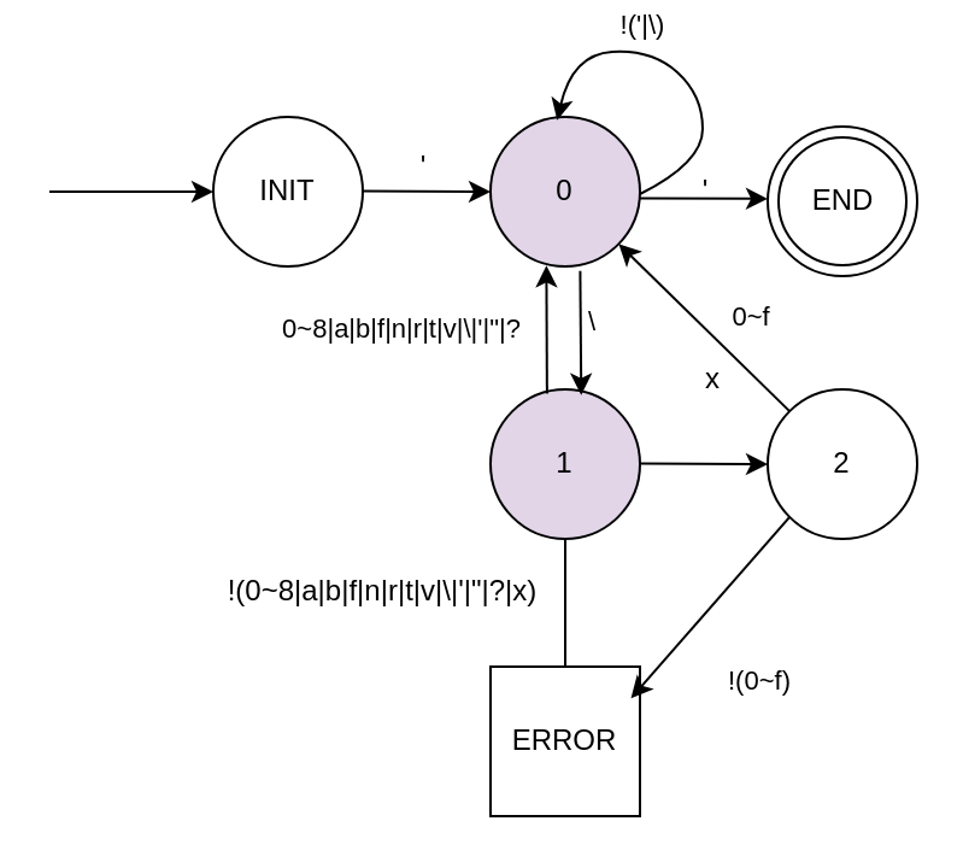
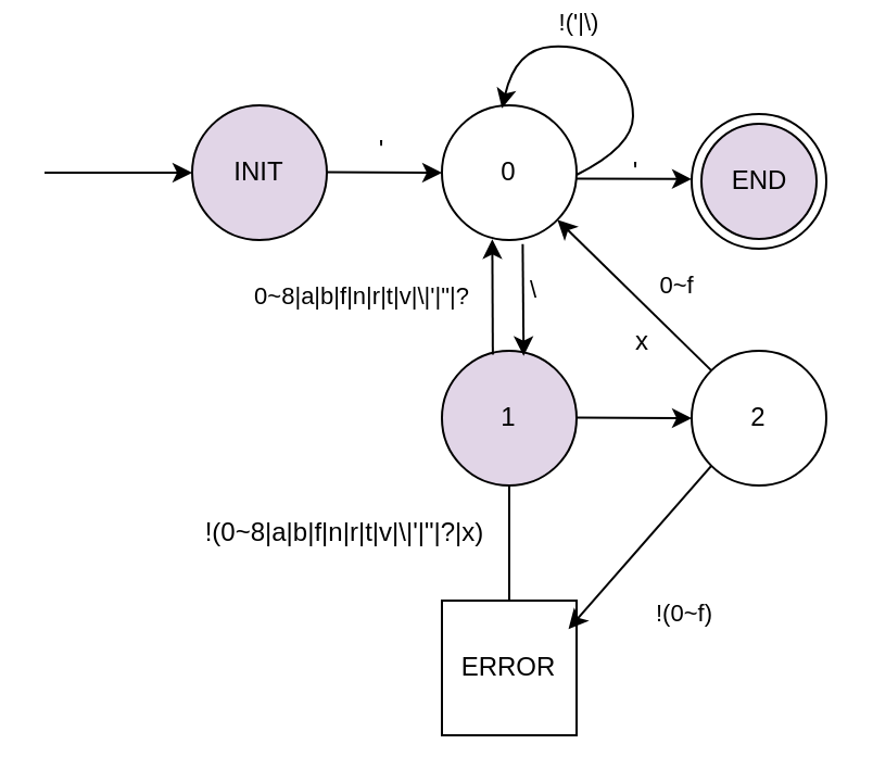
  <mxCell id="0" />
  <mxCell id="1" parent="0" />
- <mxCell id="2" value="INIT" style="ellipse;whiteSpace=wrap;html=1;aspect=fixed;" parent="1" vertex="1"><mxGeometry x="88" y="48" width="62" height="62" as="geometry" /></mxCell>
- <mxCell id="3" value="0" style="ellipse;whiteSpace=wrap;html=1;aspect=fixed;fillColor=#e1d5e7;" parent="1" vertex="1"><mxGeometry x="203" y="48" width="62" height="62" as="geometry" /></mxCell>
+ <mxCell id="2" value="INIT" style="ellipse;whiteSpace=wrap;html=1;aspect=fixed;fillColor=#e1d5e7;" parent="1" vertex="1"><mxGeometry x="88" y="48" width="62" height="62" as="geometry" /></mxCell>
+ <mxCell id="3" value="0" style="ellipse;whiteSpace=wrap;html=1;aspect=fixed;" parent="1" vertex="1"><mxGeometry x="203" y="48" width="62" height="62" as="geometry" /></mxCell>
  <mxCell id="4" value="" style="endArrow=classic;html=1;rounded=0;" parent="1" edge="1"><mxGeometry width="50" height="50" relative="1" as="geometry"><mxPoint x="20" y="79" as="sourcePoint" /><mxPoint x="88" y="79" as="targetPoint" /></mxGeometry></mxCell>
  <mxCell id="5" value="" style="endArrow=classic;html=1;rounded=0;entryX=0;entryY=0.5;entryDx=0;entryDy=0;" parent="1" target="3" edge="1"><mxGeometry width="50" height="50" relative="1" as="geometry"><mxPoint x="150" y="78.76" as="sourcePoint" /><mxPoint x="218" y="78.76" as="targetPoint" /></mxGeometry></mxCell>
  <mxCell id="6" value="'" style="text;html=1;align=center;verticalAlign=middle;resizable=0;points=[];autosize=1;strokeColor=none;fillColor=none;" parent="1" vertex="1"><mxGeometry x="165" y="56" width="20" height="26" as="geometry" /></mxCell>
  <mxCell id="7" value="" style="curved=1;endArrow=classic;html=1;rounded=0;entryX=0.446;entryY=0.022;entryDx=0;entryDy=0;entryPerimeter=0;" parent="1" target="3" edge="1"><mxGeometry width="50" height="50" relative="1" as="geometry"><mxPoint x="265" y="80" as="sourcePoint" /><mxPoint x="315" y="30" as="targetPoint" /><Array as="points"><mxPoint x="291" y="67" /><mxPoint x="291" y="39" /><mxPoint x="270" y="20" /><mxPoint x="237" y="22" /></Array></mxGeometry></mxCell>
  <mxCell id="8" value="!('|\)" style="edgeLabel;html=1;align=center;verticalAlign=middle;resizable=0;points=[];" parent="7" vertex="1" connectable="0"><mxGeometry x="0.323" y="-2" relative="1" as="geometry"><mxPoint x="7" y="-9" as="offset" /></mxGeometry></mxCell>
  <mxCell id="9" value="1" style="ellipse;whiteSpace=wrap;html=1;aspect=fixed;fillColor=#e1d5e7;" parent="1" vertex="1"><mxGeometry x="203" y="161" width="62" height="62" as="geometry" /></mxCell>
  <mxCell id="10" value="" style="endArrow=classic;html=1;rounded=0;exitX=0.6;exitY=1.031;exitDx=0;exitDy=0;exitPerimeter=0;entryX=0.607;entryY=0.038;entryDx=0;entryDy=0;entryPerimeter=0;" parent="1" source="3" target="9" edge="1"><mxGeometry width="50" height="50" relative="1" as="geometry"><mxPoint x="150" y="191.76" as="sourcePoint" /><mxPoint x="218" y="191.76" as="targetPoint" /></mxGeometry></mxCell>
  <mxCell id="11" value="\" style="edgeLabel;html=1;align=center;verticalAlign=middle;resizable=0;points=[];" parent="10" vertex="1" connectable="0"><mxGeometry x="-0.419" relative="1" as="geometry"><mxPoint x="4" y="6" as="offset" /></mxGeometry></mxCell>
  <mxCell id="12" value="2" style="ellipse;whiteSpace=wrap;html=1;aspect=fixed;" parent="1" vertex="1"><mxGeometry x="318" y="161" width="62" height="62" as="geometry" /></mxCell>
  <mxCell id="13" value="" style="endArrow=classic;html=1;rounded=0;entryX=0;entryY=0.5;entryDx=0;entryDy=0;" parent="1" target="12" edge="1"><mxGeometry width="50" height="50" relative="1" as="geometry"><mxPoint x="265" y="191.76" as="sourcePoint" /><mxPoint x="333" y="191.76" as="targetPoint" /></mxGeometry></mxCell>
  <mxCell id="14" value="x" style="text;html=1;align=center;verticalAlign=middle;resizable=0;points=[];autosize=1;strokeColor=none;fillColor=none;" parent="1" vertex="1"><mxGeometry x="283" y="144" width="24" height="26" as="geometry" /></mxCell>
  <mxCell id="15" value="" style="endArrow=classic;html=1;rounded=0;exitX=0.378;exitY=0.028;exitDx=0;exitDy=0;exitPerimeter=0;entryX=0.374;entryY=0.994;entryDx=0;entryDy=0;entryPerimeter=0;" parent="1" source="9" target="3" edge="1"><mxGeometry width="50" height="50" relative="1" as="geometry"><mxPoint x="271" y="115" as="sourcePoint" /><mxPoint x="271" y="169" as="targetPoint" /></mxGeometry></mxCell>
  <mxCell id="16" value="0~8|a|b|f|n|r|t|v|\|'|&quot;|?" style="edgeLabel;html=1;align=center;verticalAlign=middle;resizable=0;points=[];" parent="15" vertex="1" connectable="0"><mxGeometry x="-0.419" relative="1" as="geometry"><mxPoint x="-61" y="-12" as="offset" /></mxGeometry></mxCell>
  <mxCell id="17" value="" style="endArrow=classic;html=1;rounded=0;exitX=0;exitY=0;exitDx=0;exitDy=0;" parent="1" source="12" target="3" edge="1"><mxGeometry width="50" height="50" relative="1" as="geometry"><mxPoint x="336" y="132" as="sourcePoint" /><mxPoint x="389" y="132.24" as="targetPoint" /></mxGeometry></mxCell>
  <mxCell id="18" value="0~f" style="edgeLabel;html=1;align=center;verticalAlign=middle;resizable=0;points=[];" parent="17" vertex="1" connectable="0"><mxGeometry x="-0.079" y="-1" relative="1" as="geometry"><mxPoint x="16" y="-7" as="offset" /></mxGeometry></mxCell>
  <mxCell id="19" value="" style="endArrow=classic;html=1;rounded=0;entryX=0;entryY=0.5;entryDx=0;entryDy=0;" parent="1" edge="1"><mxGeometry width="50" height="50" relative="1" as="geometry"><mxPoint x="265" y="81.72" as="sourcePoint" /><mxPoint x="318" y="81.96" as="targetPoint" /></mxGeometry></mxCell>
  <mxCell id="20" value="'" style="text;html=1;align=center;verticalAlign=middle;resizable=0;points=[];autosize=1;strokeColor=none;fillColor=none;" parent="1" vertex="1"><mxGeometry x="282" y="66" width="20" height="26" as="geometry" /></mxCell>
  <mxCell id="21" value="2" style="ellipse;whiteSpace=wrap;html=1;aspect=fixed;" parent="1" vertex="1"><mxGeometry x="318" y="52" width="62" height="62" as="geometry" /></mxCell>
- <mxCell id="22" value="END" style="ellipse;whiteSpace=wrap;html=1;aspect=fixed;" parent="1" vertex="1"><mxGeometry x="322.5" y="56.5" width="53" height="53" as="geometry" /></mxCell>
+ <mxCell id="22" value="END" style="ellipse;whiteSpace=wrap;html=1;aspect=fixed;fillColor=#e1d5e7;" parent="1" vertex="1"><mxGeometry x="322.5" y="56.5" width="53" height="53" as="geometry" /></mxCell>
  <mxCell id="23" value="ERROR" style="whiteSpace=wrap;html=1;aspect=fixed;rounded=0;" parent="1" vertex="1"><mxGeometry x="203" y="276" width="62" height="62" as="geometry" /></mxCell>
  <mxCell id="24" value="" style="endArrow=none;html=1;rounded=0;exitX=0.5;exitY=1;exitDx=0;exitDy=0;" parent="1" source="9" target="23" edge="1"><mxGeometry width="50" height="50" relative="1" as="geometry"><mxPoint x="275" y="201.76" as="sourcePoint" /><mxPoint x="328" y="202" as="targetPoint" /></mxGeometry></mxCell>
  <mxCell id="25" value="" style="endArrow=classic;html=1;rounded=0;exitX=0;exitY=1;exitDx=0;exitDy=0;entryX=0.94;entryY=0.212;entryDx=0;entryDy=0;entryPerimeter=0;" parent="1" source="12" target="23" edge="1"><mxGeometry width="50" height="50" relative="1" as="geometry"><mxPoint x="244" y="233" as="sourcePoint" /><mxPoint x="244" y="286" as="targetPoint" /></mxGeometry></mxCell>
  <mxCell id="26" value="!(0~8|a|b|f|n|r|t|v|\|'|&quot;|?|x)" style="text;html=1;align=center;verticalAlign=middle;resizable=0;points=[];autosize=1;strokeColor=none;fillColor=none;" parent="1" vertex="1"><mxGeometry x="85" y="232" width="146" height="26" as="geometry" /></mxCell>
  <mxCell id="27" value="&lt;span style=&quot;color: rgb(0, 0, 0); font-family: Helvetica; font-size: 11px; font-style: normal; font-variant-ligatures: normal; font-variant-caps: normal; font-weight: 400; letter-spacing: normal; orphans: 2; text-align: center; text-indent: 0px; text-transform: none; widows: 2; word-spacing: 0px; -webkit-text-stroke-width: 0px; background-color: rgb(255, 255, 255); text-decoration-thickness: initial; text-decoration-style: initial; text-decoration-color: initial; float: none; display: inline !important;&quot;&gt;!(0~f)&lt;/span&gt;" style="text;whiteSpace=wrap;html=1;" parent="1" vertex="1"><mxGeometry x="300.001" y="267.999" width="45" height="36" as="geometry" /></mxCell>
